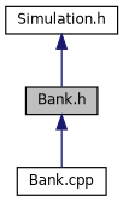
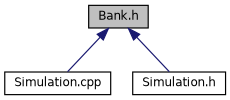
  digraph {
    node [color=black fillcolor=white fontname=Helvetica fontsize=10 shape=record style=filled]
    edge [color=midnightblue dir=back fontname=Helvetica fontsize=10 labelfontname=Helvetica labelfontsize=10 style=solid]
    n1 [fillcolor=grey75 fontcolor=black height=0.2 label="Bank.h" width=0.4]
-   n2 [height=0.2 label="Bank.cpp" width=0.4]
+   n2 [height=0.2 label="Simulation.cpp" width=0.4]
    n3 [height=0.2 label="Simulation.h" width=0.4]
    n1 -> n2
-   n3 -> n1
+   n1 -> n3
  }
